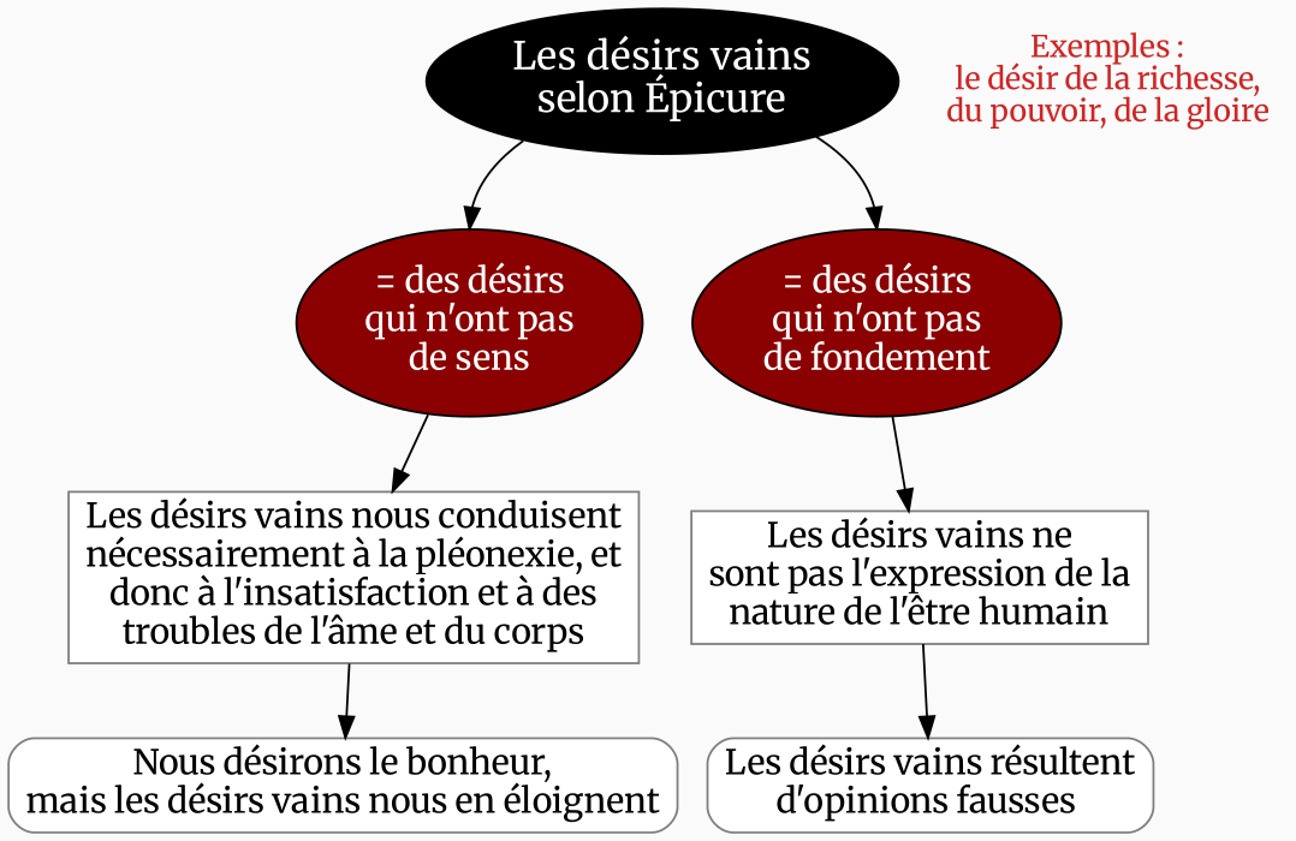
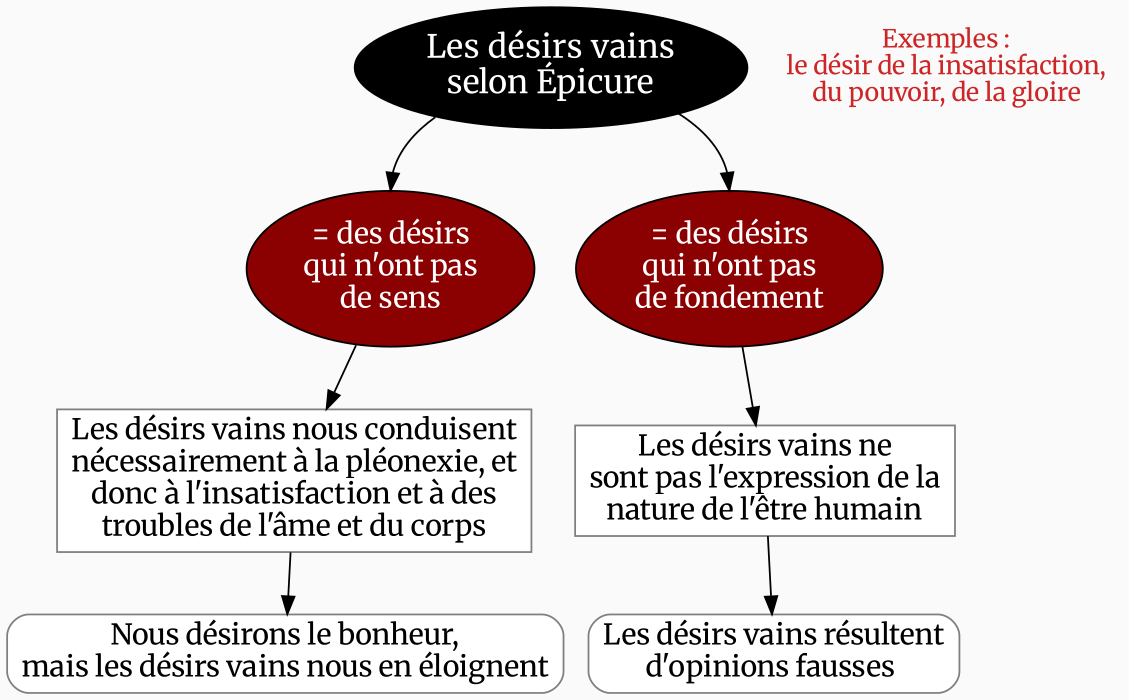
  digraph {
    bgcolor=grey98
    nodesep=0.2
    ranksep=0.1
    splines=true
    style=filled
    fontname=Merriweather
    node [fillcolor=white fontcolor=black fontsize=16 style=filled fontname=Merriweather color=grey50 shape=box]
    edge [minlen=4 fontname=Merriweather]
    n1 [fillcolor=12 fontcolor=white fontsize=18 label="Les désirs vains\nselon Épicure" color="" shape=""]
-   n2 [fillcolor=grey98 fontcolor=firebrick3 fontsize=14 label="Exemples :\nle désir de la richesse,\ndu pouvoir, de la gloire" shape=plaintext style="filled, rounded"]
+   n2 [fillcolor=grey98 fontcolor=firebrick3 fontsize=14 label="Exemples :\nle désir de la insatisfaction,\ndu pouvoir, de la gloire" shape=plaintext style="filled, rounded"]
    n3 [fillcolor=red4 fontcolor=white label="= des désirs\nqui n'ont pas\nde sens" color="" shape=""]
    n4 [fillcolor=red4 fontcolor=white label="= des désirs\nqui n'ont pas\nde fondement" color="" shape=""]
    n5 [label="Les désirs vains nous conduisent\nnécessairement à la pléonexie, et\ndonc à l'insatisfaction et à des\ntroubles de l'âme et du corps"]
    n6 [label="Les désirs vains ne\nsont pas l'expression de la\nnature de l'être humain"]
    n7 [label="Nous désirons le bonheur,\nmais les désirs vains nous en éloignent" style="filled, rounded"]
    n8 [label="Les désirs vains résultent\nd'opinions fausses " style="filled, rounded"]
    subgraph sub_1 {
      rank=same
      n1
      n2
    }
    n1 -> n2 [minlen=1 style=invis]
    n1 -> n3 [headport=n]
    n1 -> n4 [headport=n]
    n3 -> n5
    n4 -> n6
    n5 -> n7
    n6 -> n8
  }
